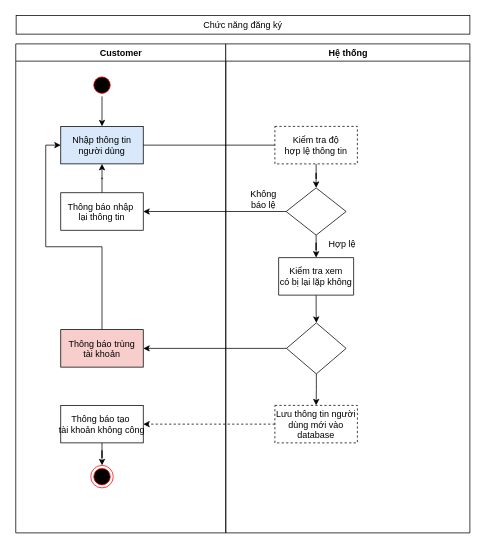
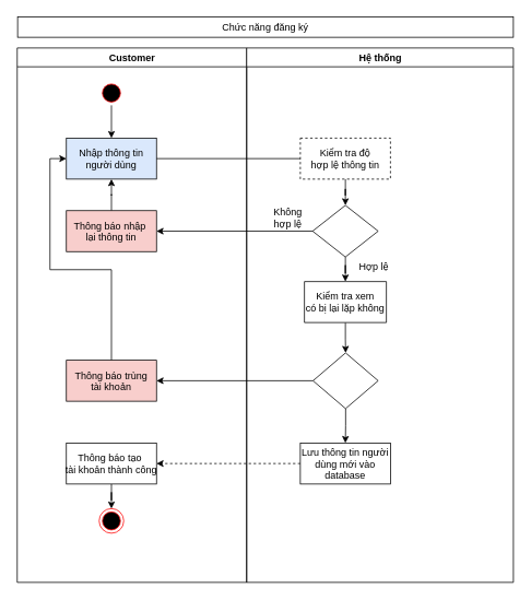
  <mxCell id="0" />
  <mxCell id="1" parent="0" />
  <mxCell id="2" value="Customer" style="swimlane;whiteSpace=wrap" parent="1" vertex="1"><mxGeometry x="20.5" y="58" width="280" height="652" as="geometry" /></mxCell>
  <mxCell id="3" value="" style="edgeStyle=orthogonalEdgeStyle;rounded=0;orthogonalLoop=1;jettySize=auto;html=1;" parent="2" source="4" target="5" edge="1"><mxGeometry relative="1" as="geometry" /></mxCell>
  <mxCell id="4" value="" style="ellipse;shape=startState;fillColor=#000000;strokeColor=#ff0000;" parent="2" vertex="1"><mxGeometry x="100" y="40" width="30" height="30" as="geometry" /></mxCell>
  <mxCell id="5" value="Nhập thông tin&#10;người dùng" style="fillColor=#dae8fc;" parent="2" vertex="1"><mxGeometry x="60" y="110" width="110" height="50" as="geometry" /></mxCell>
  <mxCell id="6" style="edgeStyle=orthogonalEdgeStyle;rounded=0;orthogonalLoop=1;jettySize=auto;html=1;entryX=0;entryY=0.5;entryDx=0;entryDy=0;" parent="2" source="7" target="5" edge="1"><mxGeometry relative="1" as="geometry" /></mxCell>
  <mxCell id="7" value="Thông báo trùng&#10;tài khoản" style="fillColor=#f8cecc;" parent="2" vertex="1"><mxGeometry x="60" y="381" width="110" height="50" as="geometry" /></mxCell>
  <mxCell id="8" value="" style="ellipse;shape=endState;fillColor=#000000;strokeColor=#ff0000" parent="2" vertex="1"><mxGeometry x="100" y="562" width="30" height="30" as="geometry" /></mxCell>
  <mxCell id="9" value="" style="edgeStyle=orthogonalEdgeStyle;rounded=0;orthogonalLoop=1;jettySize=auto;html=1;" parent="2" source="10" target="5" edge="1"><mxGeometry relative="1" as="geometry" /></mxCell>
- <mxCell id="10" value="Thông báo nhập &#10;lại thông tin" style="" parent="2" vertex="1"><mxGeometry x="60" y="198.5" width="110" height="50" as="geometry" /></mxCell>
+ <mxCell id="10" value="Thông báo nhập &#10;lại thông tin" style="fillColor=#f8cecc;" parent="2" vertex="1"><mxGeometry x="60" y="198.5" width="110" height="50" as="geometry" /></mxCell>
  <mxCell id="11" value="" style="edgeStyle=orthogonalEdgeStyle;rounded=0;orthogonalLoop=1;jettySize=auto;html=1;" parent="2" source="12" target="8" edge="1"><mxGeometry relative="1" as="geometry" /></mxCell>
- <mxCell id="12" value="Thông báo tạo &#10;tài khoản không công" style="" parent="2" vertex="1"><mxGeometry x="60" y="482" width="110" height="50" as="geometry" /></mxCell>
+ <mxCell id="12" value="Thông báo tạo &#10;tài khoản thành công" style="" parent="2" vertex="1"><mxGeometry x="60" y="482" width="110" height="50" as="geometry" /></mxCell>
  <mxCell id="13" value="Hệ thống" style="swimlane;whiteSpace=wrap" parent="1" vertex="1"><mxGeometry x="300.5" y="58" width="325.5" height="652" as="geometry" /></mxCell>
  <mxCell id="14" style="edgeStyle=orthogonalEdgeStyle;rounded=0;orthogonalLoop=1;jettySize=auto;html=1;entryX=0.5;entryY=0;entryDx=0;entryDy=0;" parent="13" source="15" target="19" edge="1"><mxGeometry relative="1" as="geometry" /></mxCell>
  <mxCell id="15" value="Kiểm tra độ&#10;hợp lệ thông tin" style="dashed=1;" parent="13" vertex="1"><mxGeometry x="65.5" y="110" width="110" height="50" as="geometry" /></mxCell>
  <mxCell id="16" value="" style="edgeStyle=orthogonalEdgeStyle;rounded=0;orthogonalLoop=1;jettySize=auto;html=1;" parent="13" source="17" target="23" edge="1"><mxGeometry relative="1" as="geometry" /></mxCell>
  <mxCell id="17" value="Kiểm tra xem&#10;có bị lại lặp không" style="shape=note;whiteSpace=wrap;size=0;" parent="13" vertex="1"><mxGeometry x="70.5" y="285" width="100" height="50" as="geometry" /></mxCell>
  <mxCell id="18" value="" style="edgeStyle=orthogonalEdgeStyle;rounded=0;orthogonalLoop=1;jettySize=auto;html=1;" parent="13" source="19" target="17" edge="1"><mxGeometry relative="1" as="geometry" /></mxCell>
  <mxCell id="19" value="" style="rhombus;whiteSpace=wrap;html=1;" parent="13" vertex="1"><mxGeometry x="80.5" y="192" width="80" height="63" as="geometry" /></mxCell>
- <mxCell id="20" value="Không báo lệ" style="text;html=1;align=center;verticalAlign=middle;whiteSpace=wrap;rounded=0;" parent="13" vertex="1"><mxGeometry x="20.5" y="192" width="60" height="30" as="geometry" /></mxCell>
+ <mxCell id="20" value="Không hợp lệ" style="text;html=1;align=center;verticalAlign=middle;whiteSpace=wrap;rounded=0;" parent="13" vertex="1"><mxGeometry x="20.5" y="192" width="60" height="30" as="geometry" /></mxCell>
  <mxCell id="21" value="Hợp lệ" style="text;html=1;align=center;verticalAlign=middle;whiteSpace=wrap;rounded=0;" parent="13" vertex="1"><mxGeometry x="125.5" y="252" width="60" height="30" as="geometry" /></mxCell>
  <mxCell id="22" value="" style="edgeStyle=orthogonalEdgeStyle;rounded=0;orthogonalLoop=1;jettySize=auto;html=1;" parent="13" source="23" target="24" edge="1"><mxGeometry relative="1" as="geometry" /></mxCell>
  <mxCell id="23" value="" style="rhombus;whiteSpace=wrap;html=1;" parent="13" vertex="1"><mxGeometry x="81" y="372" width="79.5" height="68" as="geometry" /></mxCell>
- <mxCell id="24" value="Lưu thông tin người&#10;dùng mới vào&#10;database" style="dashed=1;" parent="13" vertex="1"><mxGeometry x="65.5" y="482" width="110" height="50" as="geometry" /></mxCell>
+ <mxCell id="24" value="Lưu thông tin người&#10;dùng mới vào&#10;database" style="" parent="13" vertex="1"><mxGeometry x="65.5" y="482" width="110" height="50" as="geometry" /></mxCell>
  <mxCell id="25" style="edgeStyle=orthogonalEdgeStyle;rounded=0;orthogonalLoop=1;jettySize=auto;html=1;endArrow=none;" parent="1" source="5" target="15" edge="1"><mxGeometry relative="1" as="geometry" /></mxCell>
  <mxCell id="26" style="edgeStyle=orthogonalEdgeStyle;rounded=0;orthogonalLoop=1;jettySize=auto;html=1;entryX=1;entryY=0.5;entryDx=0;entryDy=0;" parent="1" source="23" target="7" edge="1"><mxGeometry relative="1" as="geometry" /></mxCell>
  <mxCell id="27" style="edgeStyle=orthogonalEdgeStyle;rounded=0;orthogonalLoop=1;jettySize=auto;html=1;entryX=1;entryY=0.5;entryDx=0;entryDy=0;" parent="1" source="19" target="10" edge="1"><mxGeometry relative="1" as="geometry" /></mxCell>
  <mxCell id="28" style="edgeStyle=orthogonalEdgeStyle;rounded=0;orthogonalLoop=1;jettySize=auto;html=1;entryX=1;entryY=0.5;entryDx=0;entryDy=0;dashed=1;" parent="1" source="24" target="12" edge="1"><mxGeometry relative="1" as="geometry" /></mxCell>
  <mxCell id="29" value="Chức năng đăng ký" style="rounded=0;whiteSpace=wrap;html=1;" vertex="1" parent="1"><mxGeometry x="21" y="20" width="605" height="25" as="geometry" /></mxCell>
